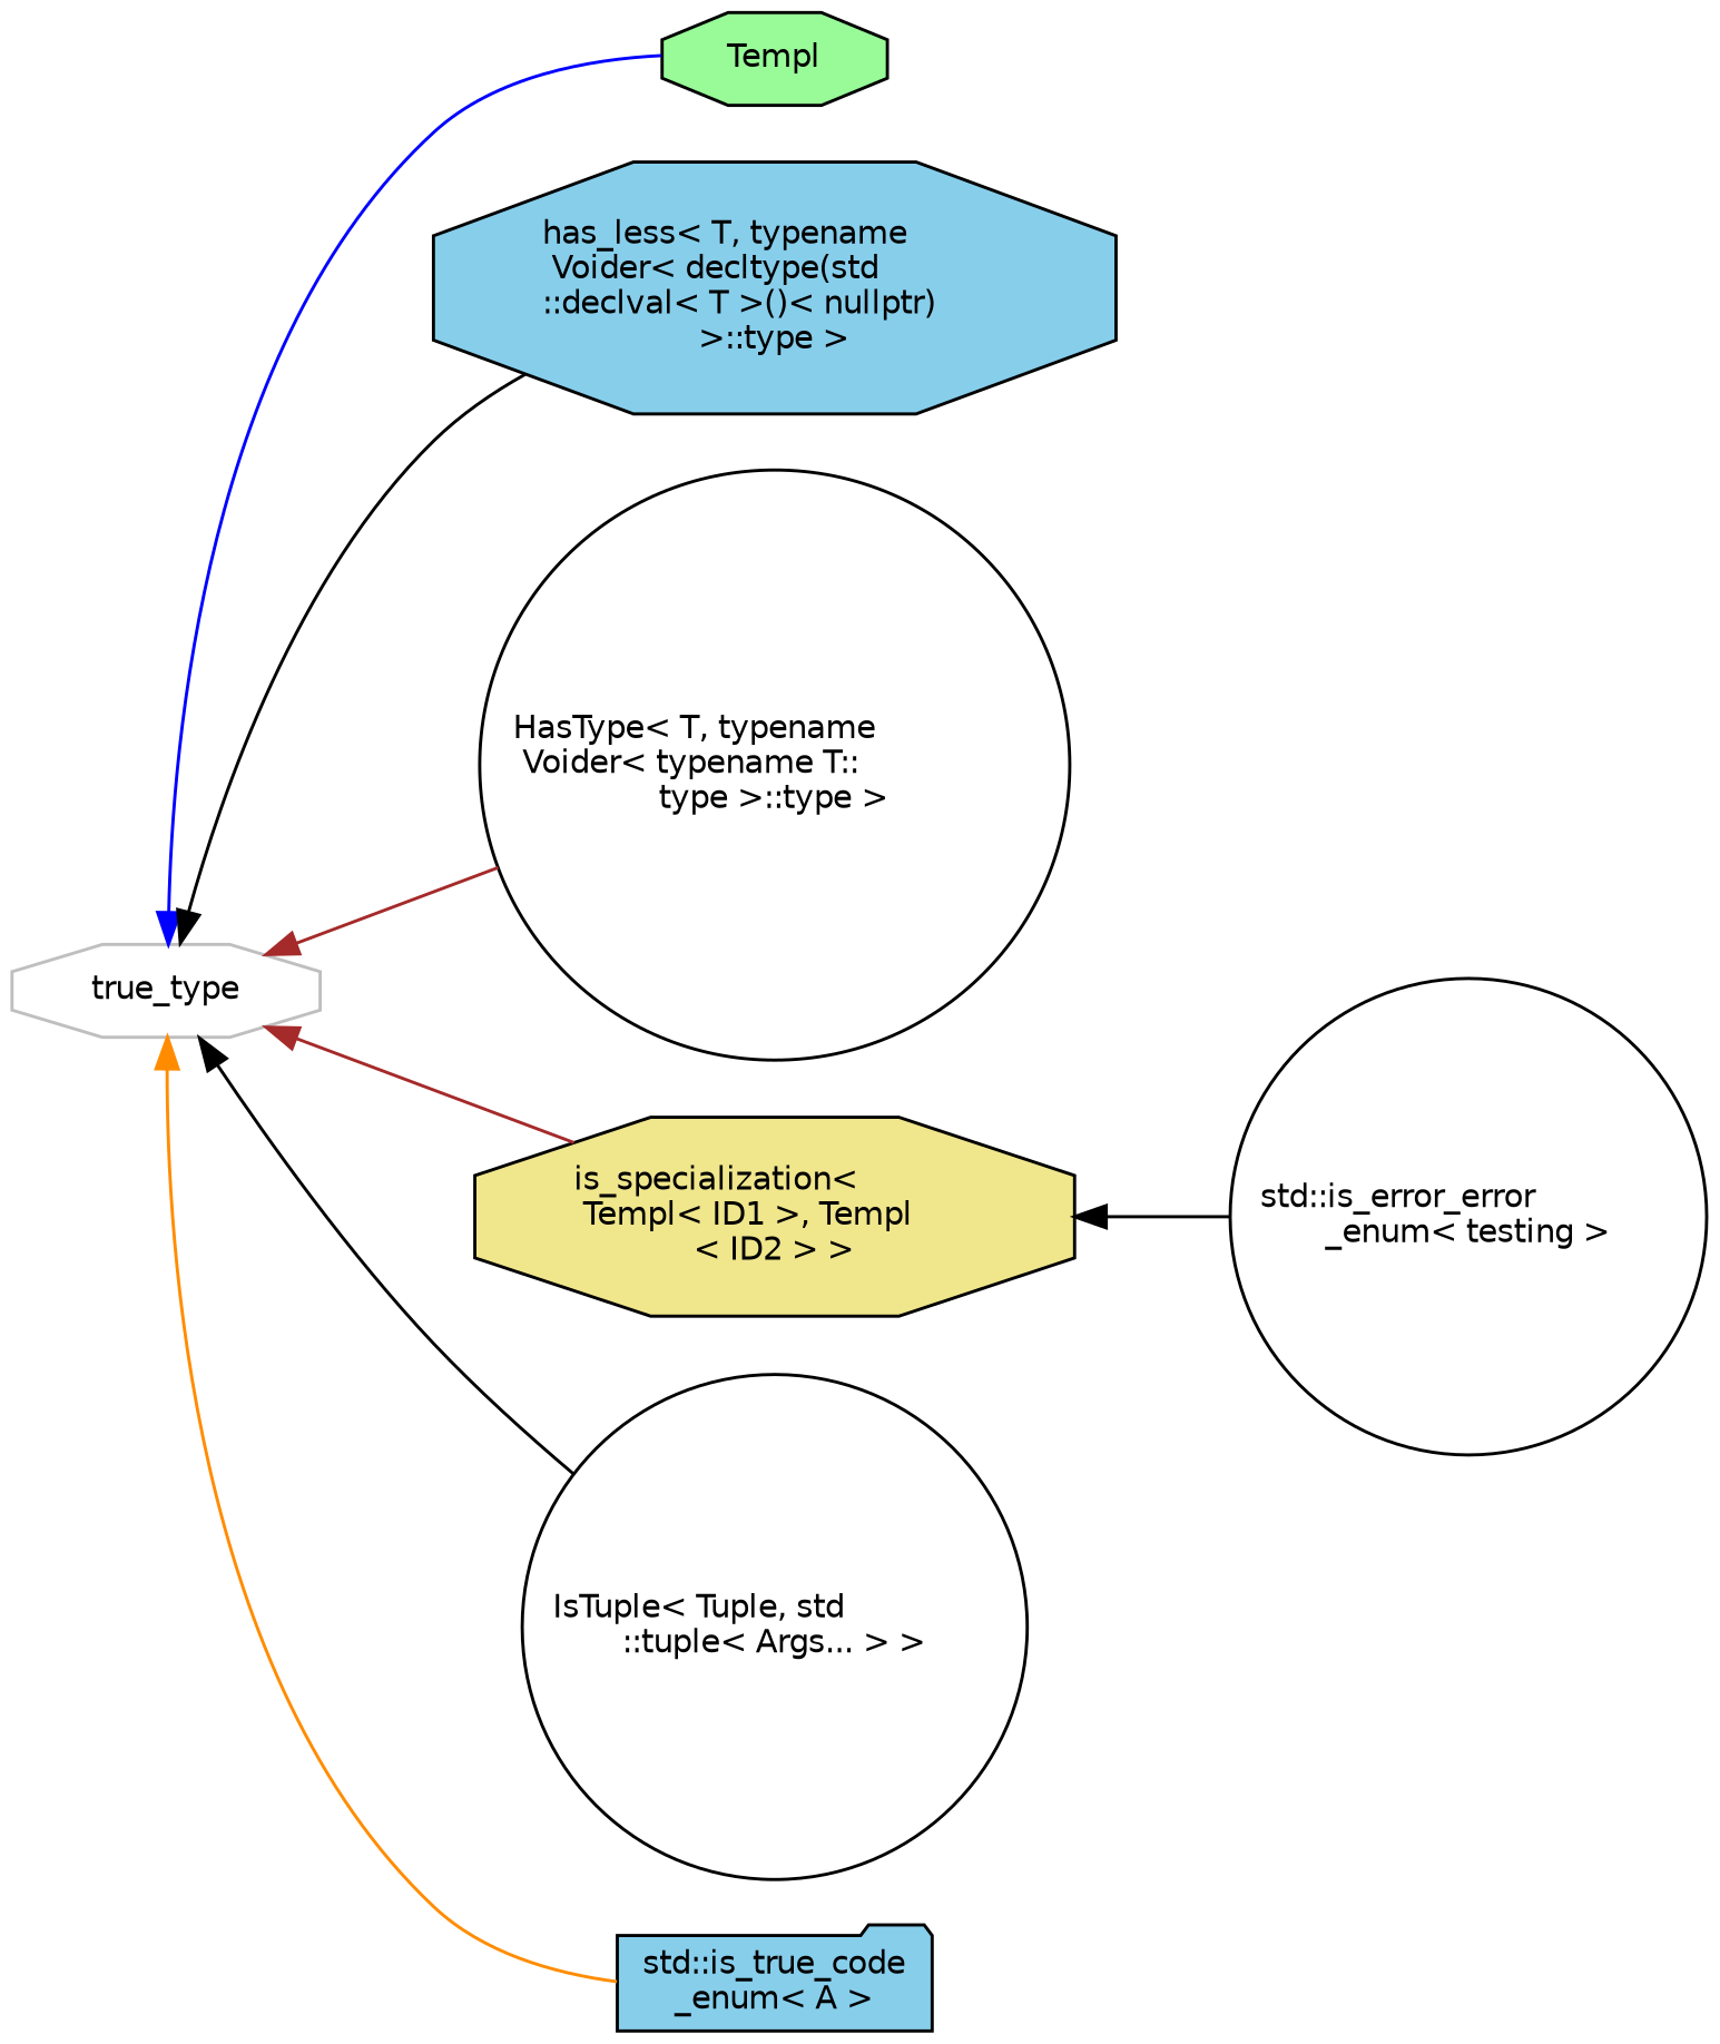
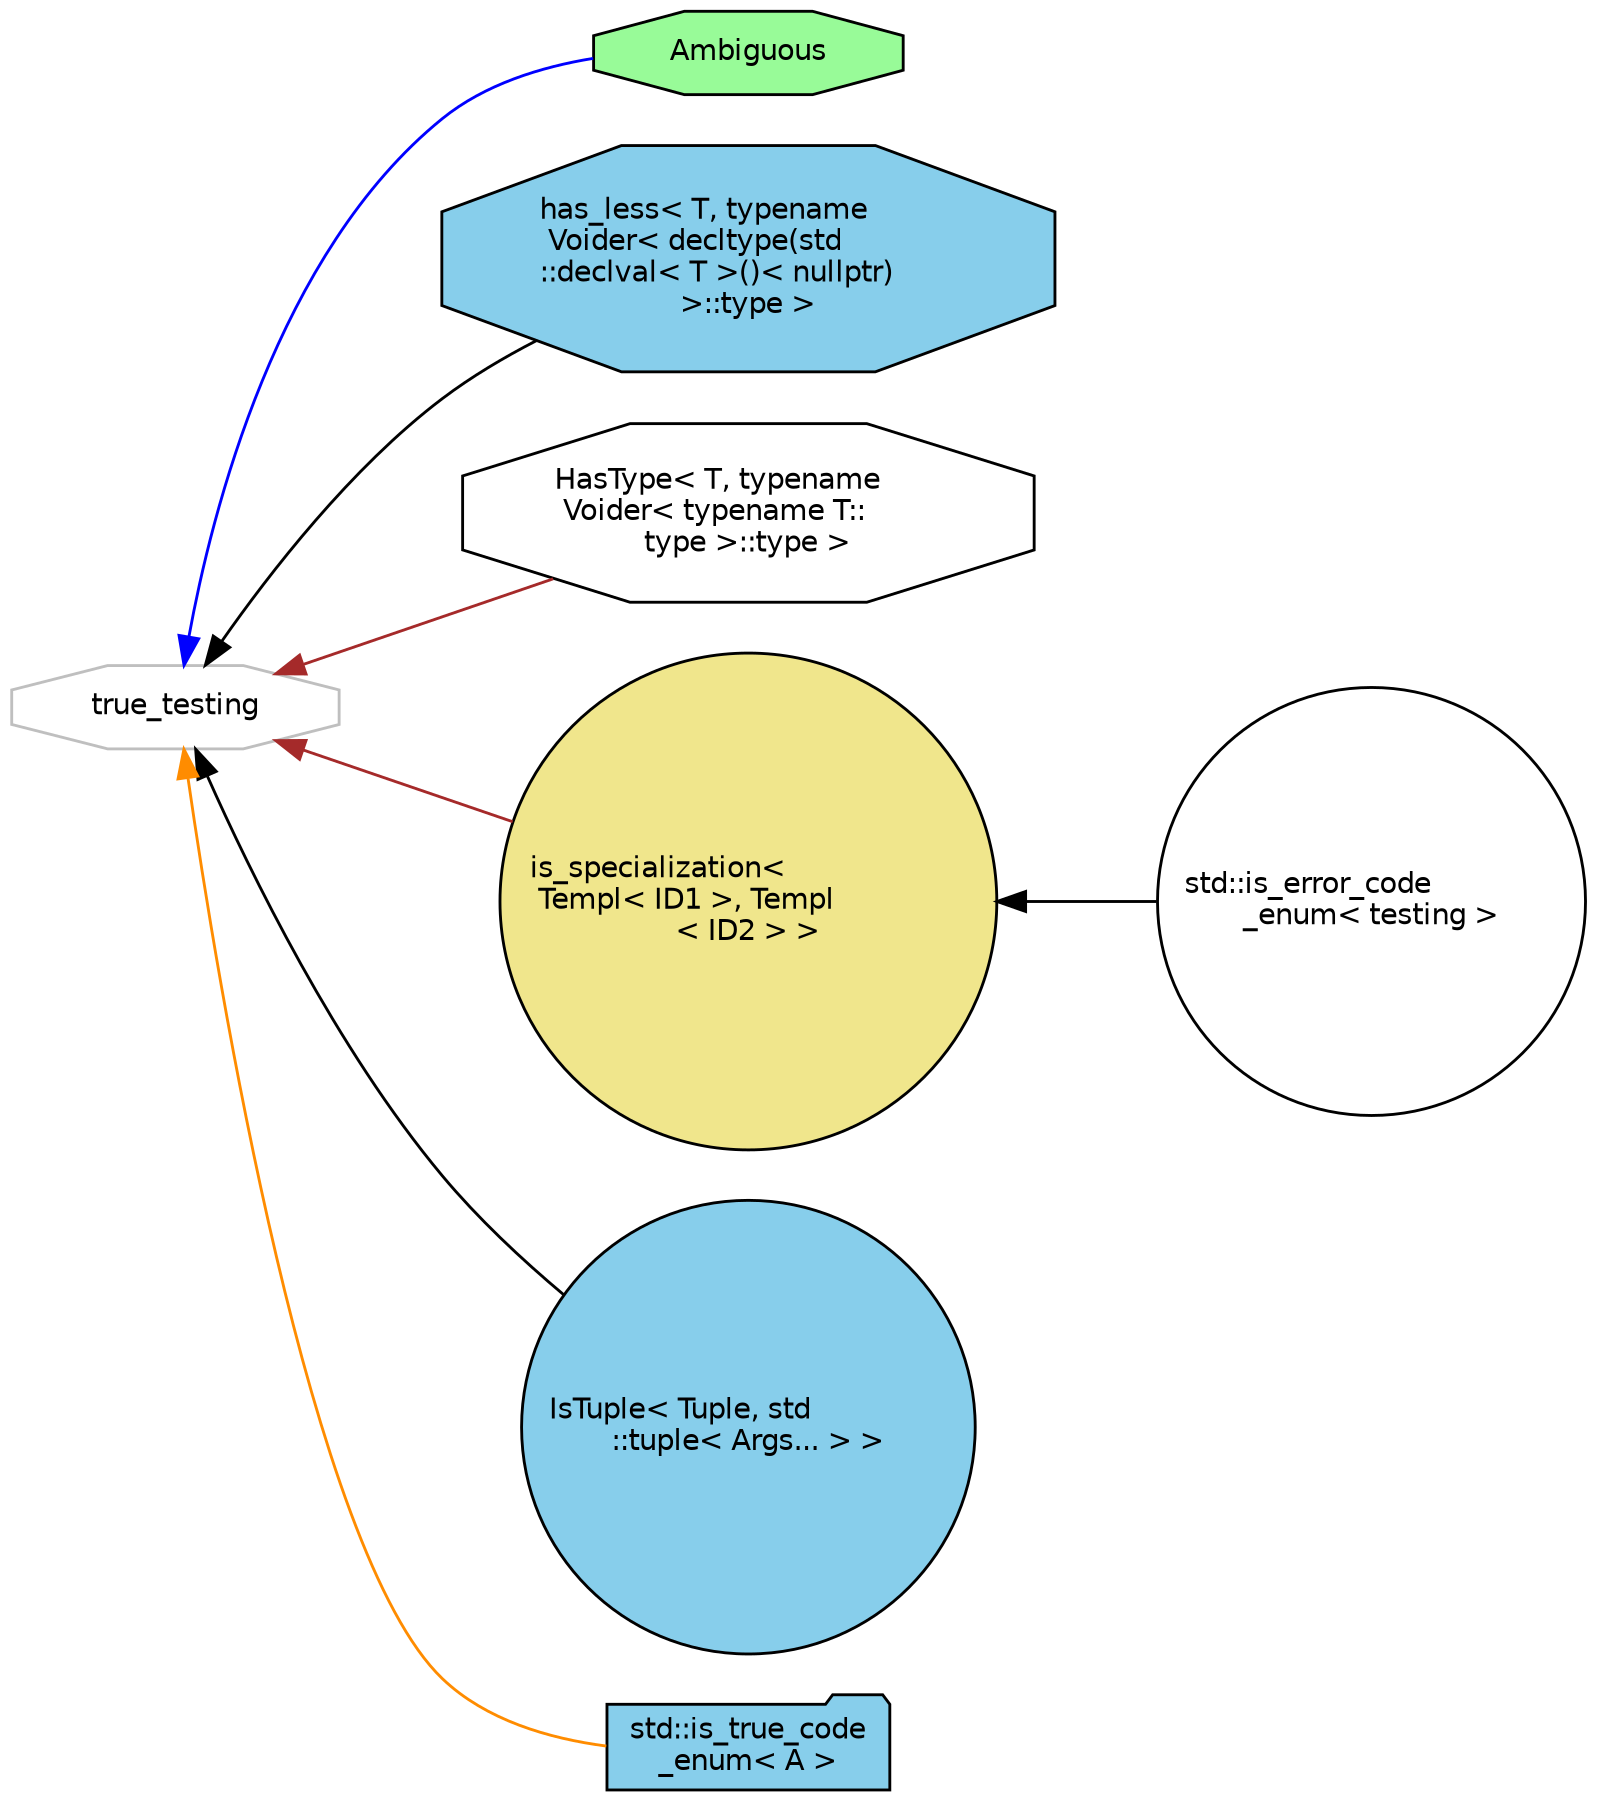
  digraph {
    rankdir=LR
    node [color=black fillcolor=white fontname=Helvetica fontsize=10 shape=octagon style=filled]
    edge [color=black dir=back fontname=Helvetica fontsize=10 labelfontname=Helvetica labelfontsize=10 style=solid]
-   n1 [color=grey75 height=0.2 label=true_type width=0.4]
-   n2 [fillcolor=palegreen height=0.2 label=Templ width=0.4]
+   n1 [color=grey75 height=0.2 label=true_testing width=0.4]
+   n2 [fillcolor=palegreen height=0.2 label=Ambiguous width=0.4]
    n3 [fillcolor=skyblue height=0.2 label="has_less\< T, typename\l Voider\< decltype(std\l::declval\< T \>()\< nullptr)\l\>::type \>" width=0.4]
-   n4 [height=0.2 label="HasType\< T, typename\l Voider\< typename T::\ltype \>::type \>" shape=circle width=0.4]
-   n5 [fillcolor=khaki height=0.2 label="is_specialization\<\l Templ\< ID1 \>, Templ\l\< ID2 \> \>" width=0.4]
-   n6 [height=0.2 label="IsTuple\< Tuple, std\l::tuple\< Args... \> \>" shape=circle width=0.4]
+   n4 [height=0.2 label="HasType\< T, typename\l Voider\< typename T::\ltype \>::type \>" width=0.4]
+   n5 [fillcolor=khaki height=0.2 label="is_specialization\<\l Templ\< ID1 \>, Templ\l\< ID2 \> \>" shape=circle width=0.4]
+   n6 [fillcolor=skyblue height=0.2 label="IsTuple\< Tuple, std\l::tuple\< Args... \> \>" shape=circle width=0.4]
    n7 [fillcolor=skyblue height=0.2 label="std::is_true_code\l_enum\< A \>" shape=folder width=0.4]
-   n8 [height=0.2 label="std::is_error_error\l_enum\< testing \>" shape=circle width=0.4]
+   n8 [height=0.2 label="std::is_error_code\l_enum\< testing \>" shape=circle width=0.4]
    n1 -> n2 [color=blue]
    n1 -> n3
    n1 -> n4 [color=brown]
    n1 -> n5 [color=brown]
    n1 -> n6
    n1 -> n7 [color=darkorange]
    n5 -> n8
  }
